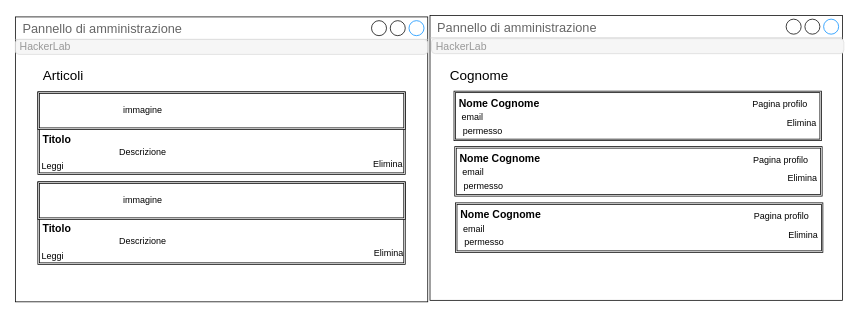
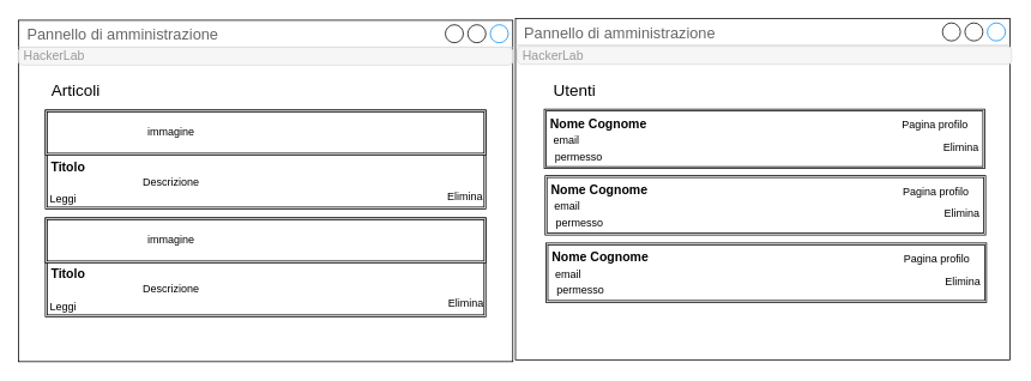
  <mxCell id="0" />
  <mxCell id="1" parent="0" />
  <mxCell id="2" value="Pannello di amministrazione" style="strokeWidth=1;shadow=0;dashed=0;align=center;html=1;shape=mxgraph.mockup.containers.window;align=left;verticalAlign=top;spacingLeft=8;strokeColor2=#008cff;strokeColor3=#c4c4c4;fontColor=#666666;fillColor=#ffffff;mainText=;fontSize=17;labelBackgroundColor=none;" parent="1" vertex="1"><mxGeometry width="550" height="380" as="geometry" x="20" y="22" /></mxCell>
  <mxCell id="3" value="" style="html=1;shadow=0;dashed=0;shape=mxgraph.bootstrap.rrect;rSize=5;fillColor=#f6f6f6;strokeColor=#dddddd;" parent="1" vertex="1"><mxGeometry y="52" width="550" height="20" as="geometry" x="20" /></mxCell>
  <mxCell id="4" value="HackerLab" style="html=1;shadow=0;dashed=0;shape=mxgraph.bootstrap.anchor;fontColor=#999999;fontSize=14;whiteSpace=wrap;resizeHeight=1;" parent="3" vertex="1"><mxGeometry width="80" height="20" relative="1" as="geometry" /></mxCell>
  <mxCell id="5" value="" style="html=1;shadow=0;dashed=0;shape=mxgraph.bootstrap.anchor;fontColor=#999999;align=right;spacingRight=20;whiteSpace=wrap;resizeHeight=1;" parent="3" vertex="1"><mxGeometry x="1" width="160" height="20" relative="1" as="geometry"><mxPoint x="-160" as="offset" /></mxGeometry></mxCell>
  <mxCell id="6" value="&lt;font style=&quot;font-size: 18px&quot;&gt;Articoli&lt;/font&gt;" style="text;html=1;strokeColor=none;fillColor=none;align=center;verticalAlign=middle;whiteSpace=wrap;rounded=0;" parent="1" vertex="1"><mxGeometry x="29" y="86" width="110" height="30" as="geometry" /></mxCell>
  <mxCell id="7" value="" style="shape=ext;double=1;rounded=0;whiteSpace=wrap;html=1;" parent="1" vertex="1"><mxGeometry x="50" y="122" width="490" height="110" as="geometry" /></mxCell>
  <mxCell id="8" value="" style="shape=ext;double=1;rounded=0;whiteSpace=wrap;html=1;" parent="1" vertex="1"><mxGeometry x="50" y="122" width="490" height="50" as="geometry" /></mxCell>
  <mxCell id="9" value="&lt;font style=&quot;font-size: 14px&quot;&gt;Titolo&lt;/font&gt;" style="text;strokeColor=none;fillColor=none;html=1;fontSize=24;fontStyle=1;verticalAlign=middle;align=center;" parent="1" vertex="1"><mxGeometry x="50" y="172" width="50" height="20" as="geometry" /></mxCell>
  <mxCell id="10" value="Descrizione" style="text;html=1;strokeColor=none;fillColor=none;align=center;verticalAlign=middle;whiteSpace=wrap;rounded=0;" parent="1" vertex="1"><mxGeometry x="50" y="192" width="280" height="20" as="geometry" /></mxCell>
  <mxCell id="11" value="Leggi" style="text;html=1;strokeColor=none;fillColor=none;align=center;verticalAlign=middle;whiteSpace=wrap;rounded=0;" parent="1" vertex="1"><mxGeometry x="50" y="212" width="40" height="20" as="geometry" /></mxCell>
  <mxCell id="12" value="" style="shape=ext;double=1;rounded=0;whiteSpace=wrap;html=1;" parent="1" vertex="1"><mxGeometry x="50" y="242" width="490" height="110" as="geometry" /></mxCell>
  <mxCell id="13" value="" style="shape=ext;double=1;rounded=0;whiteSpace=wrap;html=1;" parent="1" vertex="1"><mxGeometry x="50" y="242" width="490" height="50" as="geometry" /></mxCell>
  <mxCell id="14" value="&lt;font style=&quot;font-size: 14px&quot;&gt;Titolo&lt;/font&gt;" style="text;strokeColor=none;fillColor=none;html=1;fontSize=24;fontStyle=1;verticalAlign=middle;align=center;" parent="1" vertex="1"><mxGeometry x="50" y="292" width="50" height="20" as="geometry" /></mxCell>
  <mxCell id="15" value="Descrizione" style="text;html=1;strokeColor=none;fillColor=none;align=center;verticalAlign=middle;whiteSpace=wrap;rounded=0;" parent="1" vertex="1"><mxGeometry x="50" y="312" width="280" height="20" as="geometry" /></mxCell>
  <mxCell id="16" value="Leggi" style="text;html=1;strokeColor=none;fillColor=none;align=center;verticalAlign=middle;whiteSpace=wrap;rounded=0;" parent="1" vertex="1"><mxGeometry x="50" y="332" width="40" height="20" as="geometry" /></mxCell>
  <mxCell id="17" value="immagine" style="text;html=1;strokeColor=none;fillColor=none;align=center;verticalAlign=middle;whiteSpace=wrap;rounded=0;" parent="1" vertex="1"><mxGeometry x="170" y="137" width="40" height="20" as="geometry" /></mxCell>
  <mxCell id="18" value="immagine" style="text;html=1;strokeColor=none;fillColor=none;align=center;verticalAlign=middle;whiteSpace=wrap;rounded=0;" parent="1" vertex="1"><mxGeometry x="170" y="257" width="40" height="20" as="geometry" /></mxCell>
  <mxCell id="19" value="Elimina" style="text;html=1;strokeColor=none;fillColor=none;align=center;verticalAlign=middle;whiteSpace=wrap;rounded=0;" vertex="1" parent="1"><mxGeometry x="497" y="209" width="40" height="20" as="geometry" /></mxCell>
  <mxCell id="20" value="Elimina" style="text;html=1;strokeColor=none;fillColor=none;align=center;verticalAlign=middle;whiteSpace=wrap;rounded=0;" vertex="1" parent="1"><mxGeometry x="498" y="328" width="40" height="20" as="geometry" /></mxCell>
  <mxCell id="21" value="Pannello di amministrazione" style="strokeWidth=1;shadow=0;dashed=0;align=center;html=1;shape=mxgraph.mockup.containers.window;align=left;verticalAlign=top;spacingLeft=8;strokeColor2=#008cff;strokeColor3=#c4c4c4;fontColor=#666666;fillColor=#ffffff;mainText=;fontSize=17;labelBackgroundColor=none;" vertex="1" parent="1"><mxGeometry x="573" y="20" width="550" height="380" as="geometry" /></mxCell>
  <mxCell id="22" value="" style="html=1;shadow=0;dashed=0;shape=mxgraph.bootstrap.rrect;rSize=5;fillColor=#f6f6f6;strokeColor=#dddddd;" vertex="1" parent="1"><mxGeometry x="575" y="51" width="550" height="20" as="geometry" /></mxCell>
  <mxCell id="23" value="HackerLab" style="html=1;shadow=0;dashed=0;shape=mxgraph.bootstrap.anchor;fontColor=#999999;fontSize=14;whiteSpace=wrap;resizeHeight=1;" vertex="1" parent="22"><mxGeometry width="80" height="20" relative="1" as="geometry" /></mxCell>
  <mxCell id="24" value="" style="html=1;shadow=0;dashed=0;shape=mxgraph.bootstrap.anchor;fontColor=#999999;align=right;spacingRight=20;whiteSpace=wrap;resizeHeight=1;" vertex="1" parent="22"><mxGeometry x="1" width="160" height="20" relative="1" as="geometry"><mxPoint x="-160" as="offset" /></mxGeometry></mxCell>
- <mxCell id="25" value="&lt;font style=&quot;font-size: 18px&quot;&gt;Cognome&lt;/font&gt;" style="text;html=1;strokeColor=none;fillColor=none;align=center;verticalAlign=middle;whiteSpace=wrap;rounded=0;" vertex="1" parent="1"><mxGeometry x="584" y="85" width="110" height="30" as="geometry" /></mxCell>
+ <mxCell id="25" value="&lt;font style=&quot;font-size: 18px&quot;&gt;Utenti&lt;/font&gt;" style="text;html=1;strokeColor=none;fillColor=none;align=center;verticalAlign=middle;whiteSpace=wrap;rounded=0;" vertex="1" parent="1"><mxGeometry x="584" y="85" width="110" height="30" as="geometry" /></mxCell>
  <mxCell id="26" value="" style="shape=ext;double=1;rounded=0;whiteSpace=wrap;html=1;" vertex="1" parent="1"><mxGeometry x="605" y="121" width="490" height="66" as="geometry" /></mxCell>
  <mxCell id="27" value="&lt;font style=&quot;font-size: 14px&quot;&gt;Nome Cognome&lt;/font&gt;" style="text;strokeColor=none;fillColor=none;html=1;fontSize=24;fontStyle=1;verticalAlign=middle;align=center;" vertex="1" parent="1"><mxGeometry x="605" y="123" width="120" height="21" as="geometry" /></mxCell>
  <mxCell id="28" value="Pagina profilo" style="text;html=1;strokeColor=none;fillColor=none;align=center;verticalAlign=middle;whiteSpace=wrap;rounded=0;" vertex="1" parent="1"><mxGeometry x="992" y="129" width="96" height="20" as="geometry" /></mxCell>
  <mxCell id="29" value="email" style="text;html=1;strokeColor=none;fillColor=none;align=center;verticalAlign=middle;whiteSpace=wrap;rounded=0;" vertex="1" parent="1"><mxGeometry x="610" y="146" width="40" height="20" as="geometry" /></mxCell>
  <mxCell id="30" value="Elimina" style="text;html=1;strokeColor=none;fillColor=none;align=center;verticalAlign=middle;whiteSpace=wrap;rounded=0;" vertex="1" parent="1"><mxGeometry x="1049" y="154" width="40" height="20" as="geometry" /></mxCell>
  <mxCell id="31" value="permesso" style="text;html=1;strokeColor=none;fillColor=none;align=center;verticalAlign=middle;whiteSpace=wrap;rounded=0;" vertex="1" parent="1"><mxGeometry x="614" y="164" width="59" height="20" as="geometry" /></mxCell>
  <mxCell id="32" value="" style="shape=ext;double=1;rounded=0;whiteSpace=wrap;html=1;" vertex="1" parent="1"><mxGeometry x="606" y="195" width="490" height="66" as="geometry" /></mxCell>
  <mxCell id="33" value="&lt;font style=&quot;font-size: 14px&quot;&gt;Nome Cognome&lt;/font&gt;" style="text;strokeColor=none;fillColor=none;html=1;fontSize=24;fontStyle=1;verticalAlign=middle;align=center;" vertex="1" parent="1"><mxGeometry x="606" y="197" width="120" height="21" as="geometry" /></mxCell>
  <mxCell id="34" value="Pagina profilo" style="text;html=1;strokeColor=none;fillColor=none;align=center;verticalAlign=middle;whiteSpace=wrap;rounded=0;" vertex="1" parent="1"><mxGeometry x="993" y="203" width="96" height="20" as="geometry" /></mxCell>
  <mxCell id="35" value="email" style="text;html=1;strokeColor=none;fillColor=none;align=center;verticalAlign=middle;whiteSpace=wrap;rounded=0;" vertex="1" parent="1"><mxGeometry x="611" y="220" width="40" height="20" as="geometry" /></mxCell>
  <mxCell id="36" value="Elimina" style="text;html=1;strokeColor=none;fillColor=none;align=center;verticalAlign=middle;whiteSpace=wrap;rounded=0;" vertex="1" parent="1"><mxGeometry x="1050" y="228" width="40" height="20" as="geometry" /></mxCell>
  <mxCell id="37" value="permesso" style="text;html=1;strokeColor=none;fillColor=none;align=center;verticalAlign=middle;whiteSpace=wrap;rounded=0;" vertex="1" parent="1"><mxGeometry x="615" y="238" width="59" height="20" as="geometry" /></mxCell>
  <mxCell id="38" value="" style="shape=ext;double=1;rounded=0;whiteSpace=wrap;html=1;" vertex="1" parent="1"><mxGeometry x="607" y="270" width="490" height="66" as="geometry" /></mxCell>
  <mxCell id="39" value="&lt;font style=&quot;font-size: 14px&quot;&gt;Nome Cognome&lt;/font&gt;" style="text;strokeColor=none;fillColor=none;html=1;fontSize=24;fontStyle=1;verticalAlign=middle;align=center;" vertex="1" parent="1"><mxGeometry x="607" y="272" width="120" height="21" as="geometry" /></mxCell>
  <mxCell id="40" value="Pagina profilo" style="text;html=1;strokeColor=none;fillColor=none;align=center;verticalAlign=middle;whiteSpace=wrap;rounded=0;" vertex="1" parent="1"><mxGeometry x="994" y="278" width="96" height="20" as="geometry" /></mxCell>
  <mxCell id="41" value="email" style="text;html=1;strokeColor=none;fillColor=none;align=center;verticalAlign=middle;whiteSpace=wrap;rounded=0;" vertex="1" parent="1"><mxGeometry x="612" y="295" width="40" height="20" as="geometry" /></mxCell>
  <mxCell id="42" value="Elimina" style="text;html=1;strokeColor=none;fillColor=none;align=center;verticalAlign=middle;whiteSpace=wrap;rounded=0;" vertex="1" parent="1"><mxGeometry x="1051" y="303" width="40" height="20" as="geometry" /></mxCell>
  <mxCell id="43" value="permesso" style="text;html=1;strokeColor=none;fillColor=none;align=center;verticalAlign=middle;whiteSpace=wrap;rounded=0;" vertex="1" parent="1"><mxGeometry x="616" y="313" width="59" height="20" as="geometry" /></mxCell>
